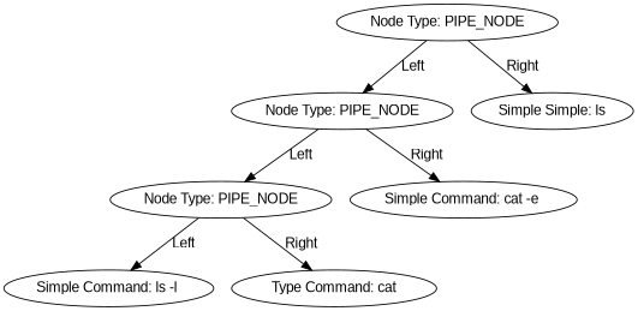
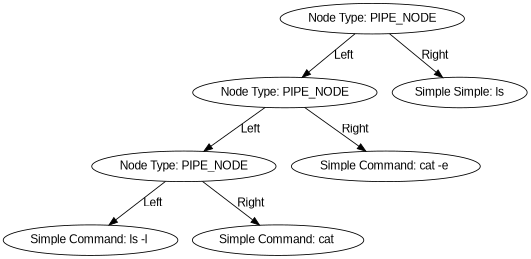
  digraph {
    fontname="Liberation Sans"
    node [fontname="Liberation Sans"]
    edge [fontname="Liberation Sans"]
    n1 [label="Node Type: PIPE_NODE"]
    n2 [label="Node Type: PIPE_NODE"]
    n3 [label="Simple Simple: ls"]
    n4 [label="Node Type: PIPE_NODE"]
    n5 [label="Simple Command: cat -e "]
    n6 [label="Simple Command: ls -l "]
-   n7 [label="Type Command: cat"]
+   n7 [label="Simple Command: cat "]
    n1 -> n2 [label=Left]
    n1 -> n3 [label=Right]
    n2 -> n4 [label=Left]
    n2 -> n5 [label=Right]
    n4 -> n6 [label=Left]
    n4 -> n7 [label=Right]
  }
